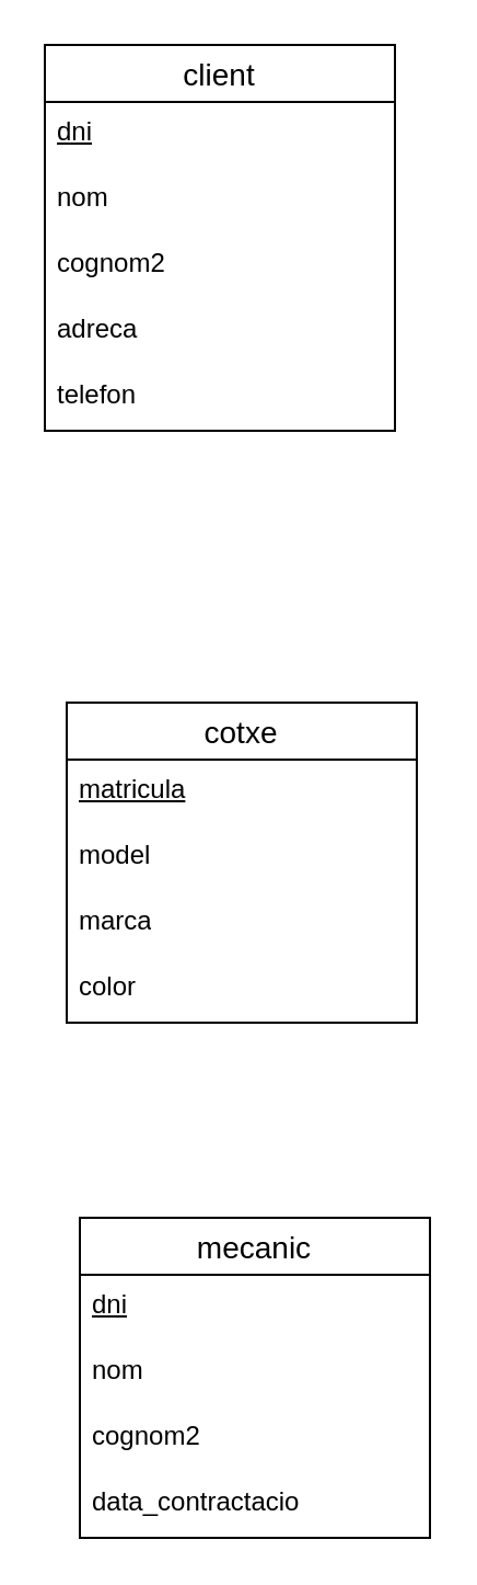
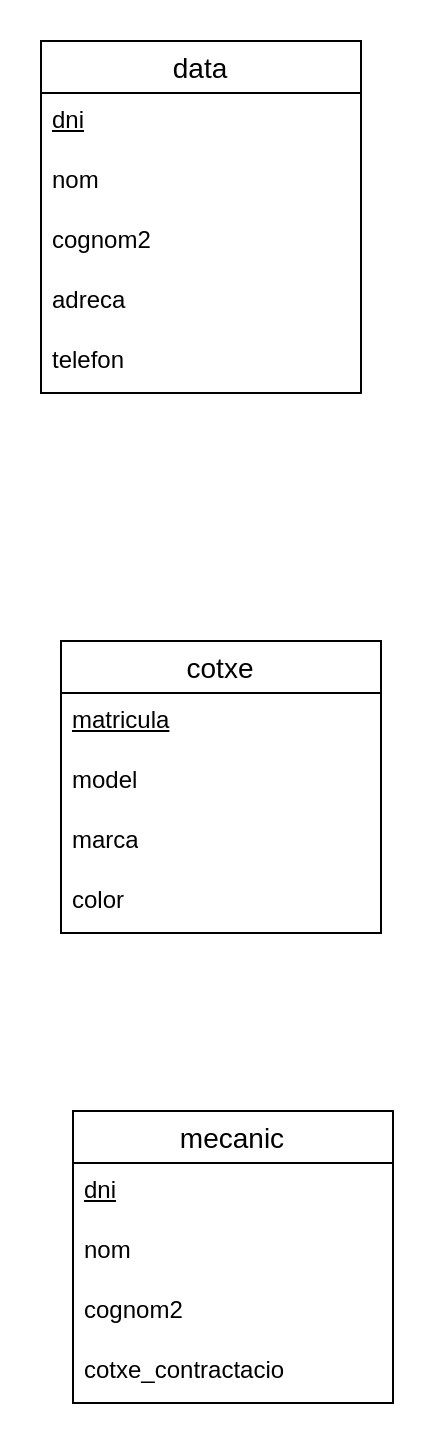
  <mxCell id="0" />
  <mxCell id="1" parent="0" />
- <mxCell id="2" value="client" style="swimlane;fontStyle=0;childLayout=stackLayout;horizontal=1;startSize=26;horizontalStack=0;resizeParent=1;resizeParentMax=0;resizeLast=0;collapsible=1;marginBottom=0;align=center;fontSize=14;" vertex="1" parent="1"><mxGeometry x="20" y="20" width="160" height="176" as="geometry" /></mxCell>
+ <mxCell id="2" value="data" style="swimlane;fontStyle=0;childLayout=stackLayout;horizontal=1;startSize=26;horizontalStack=0;resizeParent=1;resizeParentMax=0;resizeLast=0;collapsible=1;marginBottom=0;align=center;fontSize=14;" vertex="1" parent="1"><mxGeometry x="20" y="20" width="160" height="176" as="geometry" /></mxCell>
  <mxCell id="3" value="&lt;u&gt;dni&lt;/u&gt;" style="text;strokeColor=none;fillColor=none;spacingLeft=4;spacingRight=4;overflow=hidden;rotatable=0;points=[[0,0.5],[1,0.5]];portConstraint=eastwest;fontSize=12;whiteSpace=wrap;html=1;" vertex="1" parent="2"><mxGeometry y="26" width="160" height="30" as="geometry" /></mxCell>
  <mxCell id="4" value="nom" style="text;strokeColor=none;fillColor=none;spacingLeft=4;spacingRight=4;overflow=hidden;rotatable=0;points=[[0,0.5],[1,0.5]];portConstraint=eastwest;fontSize=12;whiteSpace=wrap;html=1;" vertex="1" parent="2"><mxGeometry y="56" width="160" height="30" as="geometry" /></mxCell>
  <mxCell id="5" value="cognom2" style="text;strokeColor=none;fillColor=none;spacingLeft=4;spacingRight=4;overflow=hidden;rotatable=0;points=[[0,0.5],[1,0.5]];portConstraint=eastwest;fontSize=12;whiteSpace=wrap;html=1;" vertex="1" parent="2"><mxGeometry y="86" width="160" height="30" as="geometry" /></mxCell>
  <mxCell id="6" value="adreca" style="text;strokeColor=none;fillColor=none;spacingLeft=4;spacingRight=4;overflow=hidden;rotatable=0;points=[[0,0.5],[1,0.5]];portConstraint=eastwest;fontSize=12;whiteSpace=wrap;html=1;" vertex="1" parent="2"><mxGeometry y="116" width="160" height="30" as="geometry" /></mxCell>
  <mxCell id="7" value="telefon" style="text;strokeColor=none;fillColor=none;spacingLeft=4;spacingRight=4;overflow=hidden;rotatable=0;points=[[0,0.5],[1,0.5]];portConstraint=eastwest;fontSize=12;whiteSpace=wrap;html=1;" vertex="1" parent="2"><mxGeometry y="146" width="160" height="30" as="geometry" /></mxCell>
  <mxCell id="8" value="cotxe" style="swimlane;fontStyle=0;childLayout=stackLayout;horizontal=1;startSize=26;horizontalStack=0;resizeParent=1;resizeParentMax=0;resizeLast=0;collapsible=1;marginBottom=0;align=center;fontSize=14;" vertex="1" parent="1"><mxGeometry x="30" y="320" width="160" height="146" as="geometry" /></mxCell>
  <mxCell id="9" value="&lt;u&gt;matricula&lt;/u&gt;" style="text;strokeColor=none;fillColor=none;spacingLeft=4;spacingRight=4;overflow=hidden;rotatable=0;points=[[0,0.5],[1,0.5]];portConstraint=eastwest;fontSize=12;whiteSpace=wrap;html=1;" vertex="1" parent="8"><mxGeometry y="26" width="160" height="30" as="geometry" /></mxCell>
  <mxCell id="10" value="model" style="text;strokeColor=none;fillColor=none;spacingLeft=4;spacingRight=4;overflow=hidden;rotatable=0;points=[[0,0.5],[1,0.5]];portConstraint=eastwest;fontSize=12;whiteSpace=wrap;html=1;" vertex="1" parent="8"><mxGeometry y="56" width="160" height="30" as="geometry" /></mxCell>
  <mxCell id="11" value="marca" style="text;strokeColor=none;fillColor=none;spacingLeft=4;spacingRight=4;overflow=hidden;rotatable=0;points=[[0,0.5],[1,0.5]];portConstraint=eastwest;fontSize=12;whiteSpace=wrap;html=1;" vertex="1" parent="8"><mxGeometry y="86" width="160" height="30" as="geometry" /></mxCell>
  <mxCell id="12" value="color" style="text;strokeColor=none;fillColor=none;spacingLeft=4;spacingRight=4;overflow=hidden;rotatable=0;points=[[0,0.5],[1,0.5]];portConstraint=eastwest;fontSize=12;whiteSpace=wrap;html=1;" vertex="1" parent="8"><mxGeometry y="116" width="160" height="30" as="geometry" /></mxCell>
  <mxCell id="13" value="mecanic" style="swimlane;fontStyle=0;childLayout=stackLayout;horizontal=1;startSize=26;horizontalStack=0;resizeParent=1;resizeParentMax=0;resizeLast=0;collapsible=1;marginBottom=0;align=center;fontSize=14;" vertex="1" parent="1"><mxGeometry x="36" y="555" width="160" height="146" as="geometry" /></mxCell>
  <mxCell id="14" value="&lt;u&gt;dni&lt;/u&gt;" style="text;strokeColor=none;fillColor=none;spacingLeft=4;spacingRight=4;overflow=hidden;rotatable=0;points=[[0,0.5],[1,0.5]];portConstraint=eastwest;fontSize=12;whiteSpace=wrap;html=1;" vertex="1" parent="13"><mxGeometry y="26" width="160" height="30" as="geometry" /></mxCell>
  <mxCell id="15" value="nom" style="text;strokeColor=none;fillColor=none;spacingLeft=4;spacingRight=4;overflow=hidden;rotatable=0;points=[[0,0.5],[1,0.5]];portConstraint=eastwest;fontSize=12;whiteSpace=wrap;html=1;" vertex="1" parent="13"><mxGeometry y="56" width="160" height="30" as="geometry" /></mxCell>
  <mxCell id="16" value="cognom2" style="text;strokeColor=none;fillColor=none;spacingLeft=4;spacingRight=4;overflow=hidden;rotatable=0;points=[[0,0.5],[1,0.5]];portConstraint=eastwest;fontSize=12;whiteSpace=wrap;html=1;" vertex="1" parent="13"><mxGeometry y="86" width="160" height="30" as="geometry" /></mxCell>
- <mxCell id="17" value="data_contractacio" style="text;strokeColor=none;fillColor=none;spacingLeft=4;spacingRight=4;overflow=hidden;rotatable=0;points=[[0,0.5],[1,0.5]];portConstraint=eastwest;fontSize=12;whiteSpace=wrap;html=1;" vertex="1" parent="13"><mxGeometry y="116" width="160" height="30" as="geometry" /></mxCell>
+ <mxCell id="17" value="cotxe_contractacio" style="text;strokeColor=none;fillColor=none;spacingLeft=4;spacingRight=4;overflow=hidden;rotatable=0;points=[[0,0.5],[1,0.5]];portConstraint=eastwest;fontSize=12;whiteSpace=wrap;html=1;" vertex="1" parent="13"><mxGeometry y="116" width="160" height="30" as="geometry" /></mxCell>
